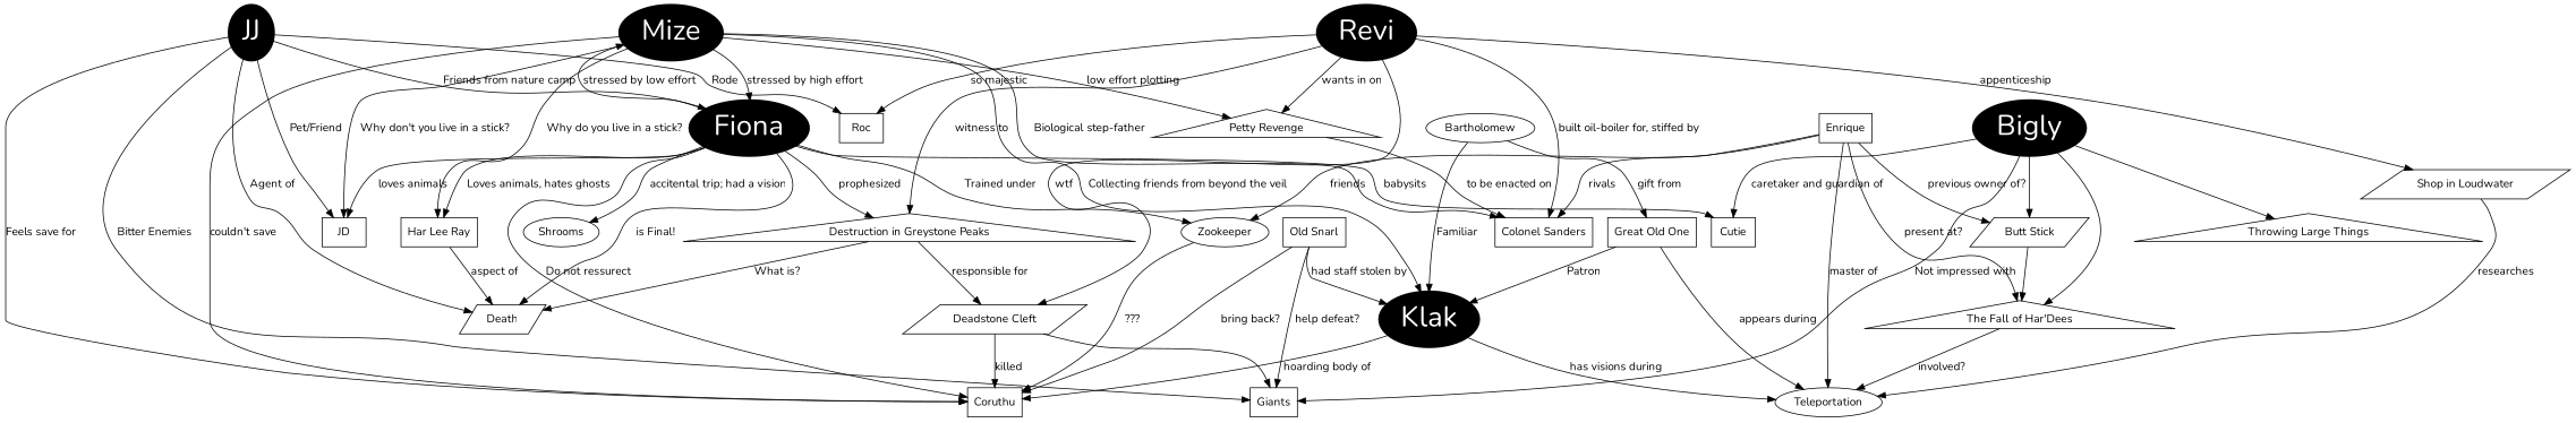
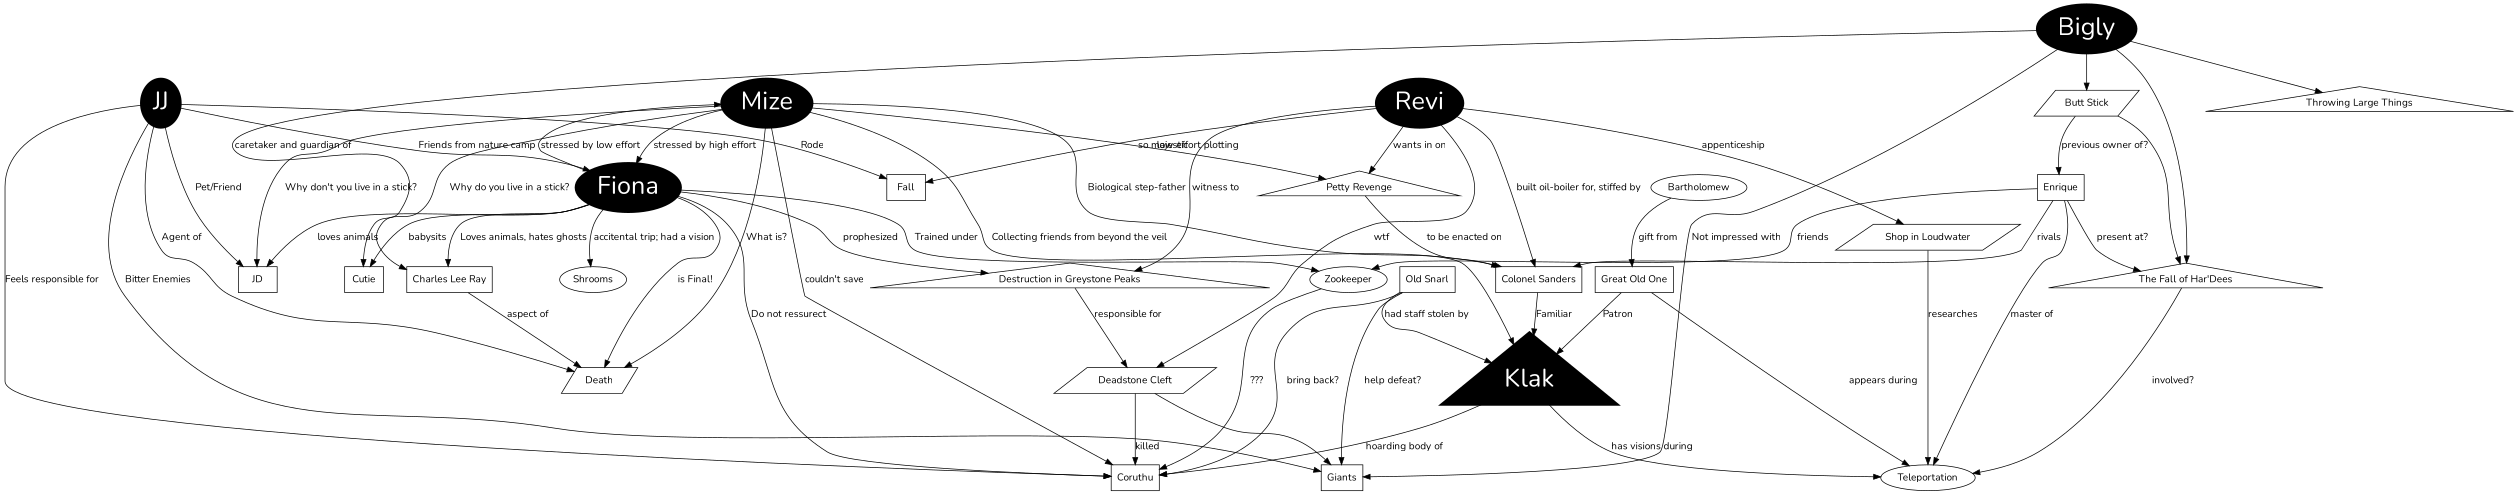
  digraph {
    fontname=Nunito
    node [fontname=Nunito]
    edge [fontname=Nunito]
    Mize [color=black fontcolor=white fontsize=35.0 penwidth=4.0 style=filled]
    Fiona [color=black fontcolor=white fontsize=35.0 penwidth=4.0 style=filled]
    JJ [color=black fontcolor=white fontsize=35.0 penwidth=4.0 style=filled]
-   Klak [color=black fontcolor=white fontsize=35.0 penwidth=4.0 style=filled]
+   Klak [color=black fontcolor=white fontsize=35.0 penwidth=4.0 style=filled shape=triangle]
    Bigly [color=black fontcolor=white fontsize=35.0 penwidth=4.0 style=filled]
    Revi [color=black fontcolor=white fontsize=35.0 penwidth=4.0 style=filled]
-   n7 [label="Har Lee Ray" shape=rectangle]
+   n7 [label="Charles Lee Ray" shape=rectangle]
    JD [shape=rectangle]
    n9 [label="Old Snarl" shape=rectangle]
    Coruthu [shape=rectangle]
-   Roc [shape=rectangle]
+   Roc [shape=rectangle label=Fall]
    Giants [shape=rectangle]
    Enrique [shape=rectangle]
    Cutie [shape=rectangle]
    n15 [label="Great Old One" shape=rectangle]
    n16 [label="Colonel Sanders" shape=rectangle]
    n17 [label="Petty Revenge" shape=triangle]
    n18 [label="The Fall of Har'Dees" shape=triangle]
    n19 [label="Destruction in Greystone Peaks" shape=triangle]
    n20 [label="Throwing Large Things" shape=triangle]
    n21 [label="Butt Stick" shape=parallelogram]
    Death [shape=parallelogram]
    n23 [label="Shop in Loudwater" shape=parallelogram]
    n24 [label="Deadstone Cleft" shape=parallelogram]
    Zookeeper
    Shrooms
    Teleportation
    Bartholomew
    subgraph sub_1 {
      Mize
      Fiona
      JJ
      Klak
      Bigly
      Revi
    }
    subgraph sub_2 {
      n7
      JD
      n9
      Coruthu
      Roc
      Giants
      Enrique
      Cutie
      n15
      n16
    }
    subgraph sub_3 {
      n17
      n18
      n19
      n20
    }
    subgraph sub_4 {
      n21
      Death
      n23
      n24
    }
    Mize -> Fiona [label="stressed by high effort"]
    Mize -> Klak [label="Collecting friends from beyond the veil"]
    Mize -> n7 [label="Why do you live in a stick?"]
    Mize -> JD [label="Why don't you live in a stick?"]
    Mize -> Coruthu [label="couldn't save"]
    Mize -> n16 [label="Biological step-father"]
    Mize -> n17 [label="low effort plotting"]
-   n19 -> Death [label="What is?"]
+   Mize -> Death [label="What is?"]
    Fiona -> Mize [label="stressed by low effort"]
    Fiona -> n7 [label="Loves animals, hates ghosts"]
    Fiona -> JD [label="loves animals"]
    Fiona -> Coruthu [label="Do not ressurect"]
    Fiona -> Cutie [label=babysits]
    Fiona -> n19 [label=prophesized]
    Fiona -> Death [label="is Final!"]
    Fiona -> Zookeeper [label="Trained under"]
    Fiona -> Shrooms [label="accitental trip; had a vision"]
    JJ -> Fiona [label="Friends from nature camp"]
    JJ -> JD [label="Pet/Friend"]
-   JJ -> Coruthu [label="Feels save for"]
+   JJ -> Coruthu [label="Feels responsible for"]
    JJ -> Roc [label=Rode]
    JJ -> Giants [label="Bitter Enemies"]
    JJ -> Death [label="Agent of"]
    Klak -> Coruthu [label="hoarding body of"]
    Klak -> Teleportation [label="has visions during"]
    Bigly -> Giants [label="Not impressed with"]
    Bigly -> Cutie [label="caretaker and guardian of"]
    Bigly -> n18
    Bigly -> n20
    Bigly -> n21
    Revi -> Roc [label="so majestic"]
    Revi -> n16 [label="built oil-boiler for, stiffed by"]
    Revi -> n17 [label="wants in on"]
    Revi -> n19 [label="witness to"]
    Revi -> n23 [label=appenticeship]
    Revi -> n24 [label=wtf]
    n7 -> Death [label="aspect of"]
    n9 -> Klak [label="had staff stolen by"]
    n9 -> Coruthu [label="bring back?"]
    n9 -> Giants [label="help defeat?"]
    Enrique -> n16 [label=rivals]
    Enrique -> n18 [label="present at?"]
-   Enrique -> n21 [label="previous owner of?"]
+   n21 -> Enrique [label="previous owner of?"]
    Enrique -> Zookeeper [label=friends]
    Enrique -> Teleportation [label="master of"]
    n15 -> Klak [label=Patron]
    n15 -> Teleportation [label="appears during"]
    n17 -> n16 [label="to be enacted on"]
    n18 -> Teleportation [label="involved?"]
    n19 -> n24 [label="responsible for"]
    n21 -> n18
    n23 -> Teleportation [label=researches]
    n24 -> Coruthu [label=killed]
    n24 -> Giants
    Zookeeper -> Coruthu [label="???"]
-   Bartholomew -> Klak [label=Familiar]
+   n16 -> Klak [label=Familiar]
    Bartholomew -> n15 [label="gift from"]
  }
